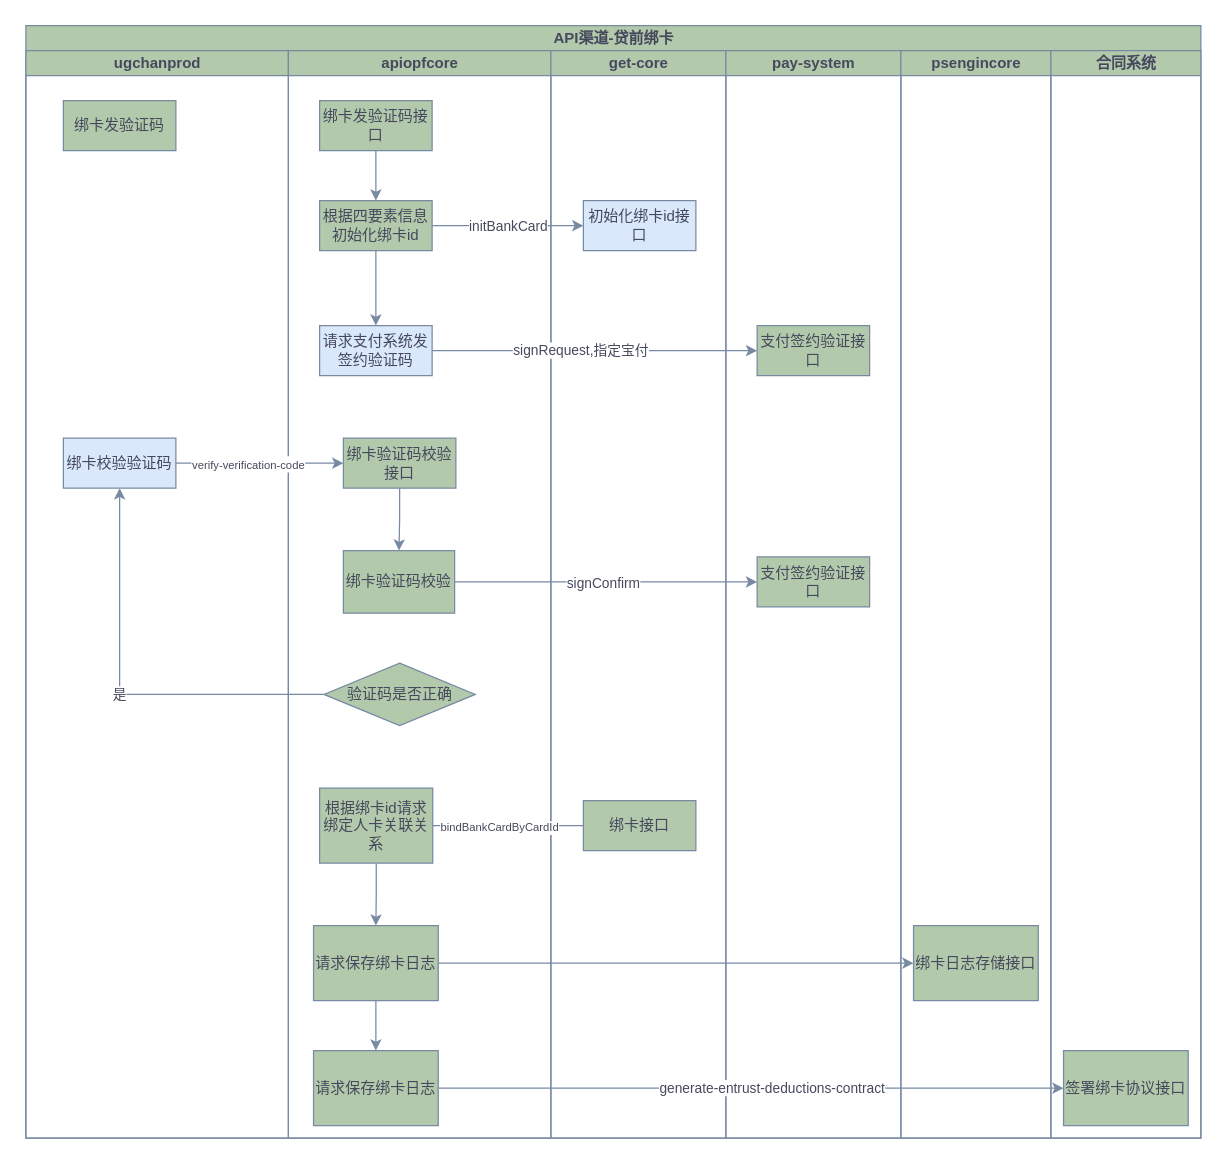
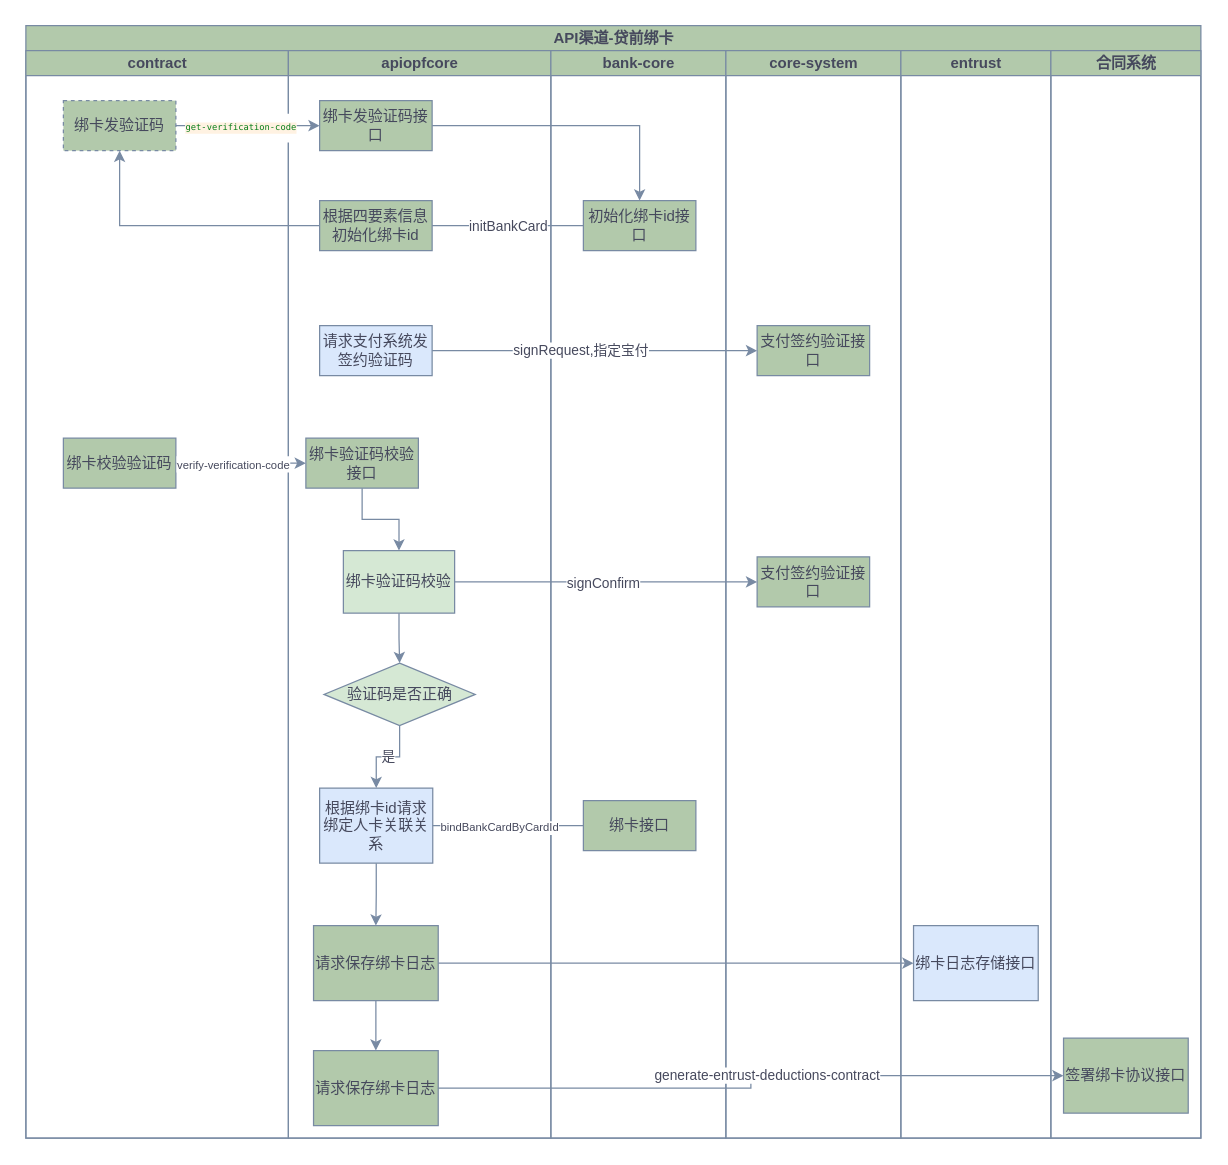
  <mxCell id="0" />
  <mxCell id="1" parent="0" />
  <mxCell id="2" value="API渠道-贷前绑卡" style="swimlane;childLayout=stackLayout;resizeParent=1;resizeParentMax=0;startSize=20;html=1;labelBackgroundColor=none;fillColor=#B2C9AB;strokeColor=#788AA3;fontColor=#46495D;" vertex="1" parent="1"><mxGeometry x="20" y="20" width="940" height="890" as="geometry" /></mxCell>
- <mxCell id="3" value="ugchanprod" style="swimlane;startSize=20;html=1;labelBackgroundColor=none;fillColor=#B2C9AB;strokeColor=#788AA3;fontColor=#46495D;" vertex="1" parent="2"><mxGeometry y="20" width="210" height="870" as="geometry" /></mxCell>
- <mxCell id="4" value="绑卡发验证码" style="rounded=0;whiteSpace=wrap;html=1;strokeColor=#788AA3;fontColor=#46495D;fillColor=#B2C9AB;" vertex="1" parent="3"><mxGeometry x="30" y="40" width="90" height="40" as="geometry" /></mxCell>
- <mxCell id="5" value="绑卡校验验证码" style="rounded=0;whiteSpace=wrap;html=1;strokeColor=#788AA3;fontColor=#46495D;fillColor=#dae8fc;" vertex="1" parent="3"><mxGeometry x="30" y="310" width="90" height="40" as="geometry" /></mxCell>
+ <mxCell id="3" value="contract" style="swimlane;startSize=20;html=1;labelBackgroundColor=none;fillColor=#B2C9AB;strokeColor=#788AA3;fontColor=#46495D;" vertex="1" parent="2"><mxGeometry y="20" width="210" height="870" as="geometry" /></mxCell>
+ <mxCell id="4" value="绑卡发验证码" style="rounded=0;whiteSpace=wrap;html=1;strokeColor=#788AA3;fontColor=#46495D;fillColor=#B2C9AB;dashed=1;" vertex="1" parent="3"><mxGeometry x="30" y="40" width="90" height="40" as="geometry" /></mxCell>
+ <mxCell id="5" value="绑卡校验验证码" style="rounded=0;whiteSpace=wrap;html=1;strokeColor=#788AA3;fontColor=#46495D;fillColor=#B2C9AB;" vertex="1" parent="3"><mxGeometry x="30" y="310" width="90" height="40" as="geometry" /></mxCell>
  <mxCell id="6" value="apiopfcore" style="swimlane;startSize=20;html=1;labelBackgroundColor=none;fillColor=#B2C9AB;strokeColor=#788AA3;fontColor=#46495D;" vertex="1" parent="2"><mxGeometry x="210" y="20" width="210" height="870" as="geometry" /></mxCell>
- <mxCell id="7" value="" style="edgeStyle=orthogonalEdgeStyle;rounded=0;orthogonalLoop=1;jettySize=auto;html=1;strokeColor=#788AA3;fontColor=#46495D;fillColor=#B2C9AB;" edge="1" parent="6" source="8" target="10"><mxGeometry relative="1" as="geometry" /></mxCell>
+ <mxCell id="7" value="" style="edgeStyle=orthogonalEdgeStyle;rounded=0;orthogonalLoop=1;jettySize=auto;html=1;strokeColor=#788AA3;fontColor=#46495D;fillColor=#B2C9AB;" edge="1" parent="6" source="8" target="24"><mxGeometry relative="1" as="geometry" /></mxCell>
  <mxCell id="8" value="绑卡发验证码接口" style="rounded=0;whiteSpace=wrap;html=1;strokeColor=#788AA3;fontColor=#46495D;fillColor=#B2C9AB;" vertex="1" parent="6"><mxGeometry x="25" y="40" width="90" height="40" as="geometry" /></mxCell>
- <mxCell id="9" value="" style="edgeStyle=orthogonalEdgeStyle;rounded=0;orthogonalLoop=1;jettySize=auto;html=1;strokeColor=#788AA3;fontColor=#46495D;fillColor=#B2C9AB;" edge="1" parent="6" source="10" target="11"><mxGeometry relative="1" as="geometry" /></mxCell>
+ <mxCell id="9" value="" style="edgeStyle=orthogonalEdgeStyle;rounded=0;orthogonalLoop=1;jettySize=auto;html=1;strokeColor=#788AA3;fontColor=#46495D;fillColor=#B2C9AB;" edge="1" parent="6" source="10" target="4"><mxGeometry relative="1" as="geometry" /></mxCell>
  <mxCell id="10" value="&lt;div&gt;根据四要素信息&lt;/div&gt;初始化绑卡id" style="rounded=0;whiteSpace=wrap;html=1;strokeColor=#788AA3;fontColor=#46495D;fillColor=#B2C9AB;" vertex="1" parent="6"><mxGeometry x="25" y="120" width="90" height="40" as="geometry" /></mxCell>
  <mxCell id="11" value="&lt;div&gt;请求支付系统发签约验证码&lt;/div&gt;" style="rounded=0;whiteSpace=wrap;html=1;strokeColor=#788AA3;fontColor=#46495D;fillColor=#dae8fc;" vertex="1" parent="6"><mxGeometry x="25" y="220" width="90" height="40" as="geometry" /></mxCell>
  <mxCell id="12" value="" style="edgeStyle=orthogonalEdgeStyle;rounded=0;orthogonalLoop=1;jettySize=auto;html=1;strokeColor=#788AA3;fontColor=#46495D;fillColor=#B2C9AB;" edge="1" parent="6" source="13" target="15"><mxGeometry relative="1" as="geometry" /></mxCell>
- <mxCell id="13" value="绑卡验证码校验接口" style="rounded=0;whiteSpace=wrap;html=1;strokeColor=#788AA3;fontColor=#46495D;fillColor=#B2C9AB;" vertex="1" parent="6"><mxGeometry x="44" y="310" width="90" height="40" as="geometry" /></mxCell>
- <mxCell id="15" value="绑卡验证码校验" style="whiteSpace=wrap;html=1;fillColor=#B2C9AB;strokeColor=#788AA3;fontColor=#46495D;rounded=0;" vertex="1" parent="6"><mxGeometry x="44" y="400" width="89" height="50" as="geometry" /></mxCell>
- <mxCell id="16" value="是" style="edgeStyle=orthogonalEdgeStyle;rounded=0;orthogonalLoop=1;jettySize=auto;html=1;strokeColor=#788AA3;fontColor=#46495D;fillColor=#B2C9AB;" edge="1" parent="6" source="17" target="5"><mxGeometry relative="1" as="geometry" /></mxCell>
- <mxCell id="17" value="验证码是否正确" style="rhombus;whiteSpace=wrap;html=1;fillColor=#B2C9AB;strokeColor=#788AA3;fontColor=#46495D;rounded=0;" vertex="1" parent="6"><mxGeometry x="28.5" y="490" width="121" height="50" as="geometry" /></mxCell>
+ <mxCell id="13" value="绑卡验证码校验接口" style="rounded=0;whiteSpace=wrap;html=1;strokeColor=#788AA3;fontColor=#46495D;fillColor=#B2C9AB;" vertex="1" parent="6"><mxGeometry x="14" y="310" width="90" height="40" as="geometry" /></mxCell>
+ <mxCell id="14" value="" style="edgeStyle=orthogonalEdgeStyle;rounded=0;orthogonalLoop=1;jettySize=auto;html=1;strokeColor=#788AA3;fontColor=#46495D;fillColor=#B2C9AB;" edge="1" parent="6" source="15" target="17"><mxGeometry relative="1" as="geometry" /></mxCell>
+ <mxCell id="15" value="绑卡验证码校验" style="whiteSpace=wrap;html=1;fillColor=#d5e8d4;strokeColor=#788AA3;fontColor=#46495D;rounded=0;" vertex="1" parent="6"><mxGeometry x="44" y="400" width="89" height="50" as="geometry" /></mxCell>
+ <mxCell id="16" value="是" style="edgeStyle=orthogonalEdgeStyle;rounded=0;orthogonalLoop=1;jettySize=auto;html=1;strokeColor=#788AA3;fontColor=#46495D;fillColor=#B2C9AB;" edge="1" parent="6" source="17" target="19"><mxGeometry relative="1" as="geometry" /></mxCell>
+ <mxCell id="17" value="验证码是否正确" style="rhombus;whiteSpace=wrap;html=1;fillColor=#d5e8d4;strokeColor=#788AA3;fontColor=#46495D;rounded=0;" vertex="1" parent="6"><mxGeometry x="28.5" y="490" width="121" height="50" as="geometry" /></mxCell>
  <mxCell id="18" value="" style="edgeStyle=orthogonalEdgeStyle;rounded=0;orthogonalLoop=1;jettySize=auto;html=1;strokeColor=#788AA3;fontColor=#46495D;fillColor=#B2C9AB;" edge="1" parent="6" source="19" target="21"><mxGeometry relative="1" as="geometry" /></mxCell>
- <mxCell id="19" value="根据绑卡id请求绑定人卡关联关系" style="whiteSpace=wrap;html=1;fillColor=#B2C9AB;strokeColor=#788AA3;fontColor=#46495D;rounded=0;" vertex="1" parent="6"><mxGeometry x="25" y="590" width="90.5" height="60" as="geometry" /></mxCell>
+ <mxCell id="19" value="根据绑卡id请求绑定人卡关联关系" style="whiteSpace=wrap;html=1;fillColor=#dae8fc;strokeColor=#788AA3;fontColor=#46495D;rounded=0;" vertex="1" parent="6"><mxGeometry x="25" y="590" width="90.5" height="60" as="geometry" /></mxCell>
  <mxCell id="20" style="edgeStyle=orthogonalEdgeStyle;rounded=0;orthogonalLoop=1;jettySize=auto;html=1;entryX=0.5;entryY=0;entryDx=0;entryDy=0;strokeColor=#788AA3;fontColor=#46495D;fillColor=#B2C9AB;" edge="1" parent="6" source="21" target="22"><mxGeometry relative="1" as="geometry" /></mxCell>
  <mxCell id="21" value="请求保存绑卡日志" style="whiteSpace=wrap;html=1;fillColor=#B2C9AB;strokeColor=#788AA3;fontColor=#46495D;rounded=0;" vertex="1" parent="6"><mxGeometry x="20.13" y="700" width="99.75" height="60" as="geometry" /></mxCell>
  <mxCell id="22" value="请求保存绑卡日志" style="whiteSpace=wrap;html=1;fillColor=#B2C9AB;strokeColor=#788AA3;fontColor=#46495D;rounded=0;" vertex="1" parent="6"><mxGeometry x="20.13" y="800" width="99.75" height="60" as="geometry" /></mxCell>
- <mxCell id="23" value="get-core" style="swimlane;startSize=20;html=1;labelBackgroundColor=none;fillColor=#B2C9AB;strokeColor=#788AA3;fontColor=#46495D;" vertex="1" parent="2"><mxGeometry x="420" y="20" width="140" height="870" as="geometry" /></mxCell>
- <mxCell id="24" value="初始化绑卡id接口" style="rounded=0;whiteSpace=wrap;html=1;strokeColor=#788AA3;fontColor=#46495D;fillColor=#dae8fc;" vertex="1" parent="23"><mxGeometry x="26" y="120" width="90" height="40" as="geometry" /></mxCell>
+ <mxCell id="23" value="bank-core" style="swimlane;startSize=20;html=1;labelBackgroundColor=none;fillColor=#B2C9AB;strokeColor=#788AA3;fontColor=#46495D;" vertex="1" parent="2"><mxGeometry x="420" y="20" width="140" height="870" as="geometry" /></mxCell>
+ <mxCell id="24" value="初始化绑卡id接口" style="rounded=0;whiteSpace=wrap;html=1;strokeColor=#788AA3;fontColor=#46495D;fillColor=#B2C9AB;" vertex="1" parent="23"><mxGeometry x="26" y="120" width="90" height="40" as="geometry" /></mxCell>
  <mxCell id="25" value="绑卡接口" style="rounded=0;whiteSpace=wrap;html=1;strokeColor=#788AA3;fontColor=#46495D;fillColor=#B2C9AB;" vertex="1" parent="23"><mxGeometry x="26" y="600" width="90" height="40" as="geometry" /></mxCell>
- <mxCell id="26" value="pay-system" style="swimlane;startSize=20;html=1;labelBackgroundColor=none;fillColor=#B2C9AB;strokeColor=#788AA3;fontColor=#46495D;" vertex="1" parent="2"><mxGeometry x="560" y="20" width="140" height="870" as="geometry" /></mxCell>
+ <mxCell id="26" value="core-system" style="swimlane;startSize=20;html=1;labelBackgroundColor=none;fillColor=#B2C9AB;strokeColor=#788AA3;fontColor=#46495D;" vertex="1" parent="2"><mxGeometry x="560" y="20" width="140" height="870" as="geometry" /></mxCell>
  <mxCell id="27" value="&lt;div&gt;支付签约验证接口&lt;/div&gt;" style="rounded=0;whiteSpace=wrap;html=1;strokeColor=#788AA3;fontColor=#46495D;fillColor=#B2C9AB;" vertex="1" parent="26"><mxGeometry x="25" y="220" width="90" height="40" as="geometry" /></mxCell>
  <mxCell id="28" value="&lt;div&gt;支付签约验证接口&lt;/div&gt;" style="rounded=0;whiteSpace=wrap;html=1;strokeColor=#788AA3;fontColor=#46495D;fillColor=#B2C9AB;" vertex="1" parent="26"><mxGeometry x="25" y="405" width="90" height="40" as="geometry" /></mxCell>
- <mxCell id="29" value="psengincore" style="swimlane;startSize=20;html=1;labelBackgroundColor=none;fillColor=#B2C9AB;strokeColor=#788AA3;fontColor=#46495D;" vertex="1" parent="2"><mxGeometry x="700" y="20" width="120" height="870" as="geometry" /></mxCell>
- <mxCell id="30" value="绑卡日志存储接口" style="whiteSpace=wrap;html=1;fillColor=#B2C9AB;strokeColor=#788AA3;fontColor=#46495D;rounded=0;" vertex="1" parent="29"><mxGeometry x="10.13" y="700" width="99.75" height="60" as="geometry" /></mxCell>
+ <mxCell id="29" value="entrust" style="swimlane;startSize=20;html=1;labelBackgroundColor=none;fillColor=#B2C9AB;strokeColor=#788AA3;fontColor=#46495D;" vertex="1" parent="2"><mxGeometry x="700" y="20" width="120" height="870" as="geometry" /></mxCell>
+ <mxCell id="30" value="绑卡日志存储接口" style="whiteSpace=wrap;html=1;fillColor=#dae8fc;strokeColor=#788AA3;fontColor=#46495D;rounded=0;" vertex="1" parent="29"><mxGeometry x="10.13" y="700" width="99.75" height="60" as="geometry" /></mxCell>
  <mxCell id="31" value="合同系统" style="swimlane;startSize=20;html=1;labelBackgroundColor=none;fillColor=#B2C9AB;strokeColor=#788AA3;fontColor=#46495D;" vertex="1" parent="2"><mxGeometry x="820" y="20" width="120" height="870" as="geometry" /></mxCell>
- <mxCell id="32" value="签署绑卡协议接口" style="whiteSpace=wrap;html=1;fillColor=#B2C9AB;strokeColor=#788AA3;fontColor=#46495D;rounded=0;" vertex="1" parent="31"><mxGeometry x="10.13" y="800" width="99.75" height="60" as="geometry" /></mxCell>
- <mxCell id="33" style="edgeStyle=orthogonalEdgeStyle;rounded=0;orthogonalLoop=1;jettySize=auto;html=1;entryX=0;entryY=0.5;entryDx=0;entryDy=0;strokeColor=#788AA3;fontColor=#46495D;fillColor=#B2C9AB;" edge="1" parent="2" source="10" target="24"><mxGeometry relative="1" as="geometry" /></mxCell>
+ <mxCell id="32" value="签署绑卡协议接口" style="whiteSpace=wrap;html=1;fillColor=#B2C9AB;strokeColor=#788AA3;fontColor=#46495D;rounded=0;" vertex="1" parent="31"><mxGeometry x="10.13" y="790" width="99.75" height="60" as="geometry" /></mxCell>
+ <mxCell id="33" style="edgeStyle=orthogonalEdgeStyle;rounded=0;orthogonalLoop=1;jettySize=auto;html=1;entryX=0;entryY=0.5;entryDx=0;entryDy=0;strokeColor=#788AA3;fontColor=#46495D;fillColor=#B2C9AB;endArrow=none;" edge="1" parent="2" source="10" target="24"><mxGeometry relative="1" as="geometry" /></mxCell>
  <mxCell id="34" value="initBankCard" style="edgeLabel;html=1;align=center;verticalAlign=middle;resizable=0;points=[];strokeColor=#788AA3;fontColor=#46495D;fillColor=#B2C9AB;" vertex="1" connectable="0" parent="33"><mxGeometry x="-0.183" y="1" relative="1" as="geometry"><mxPoint x="11" y="1" as="offset" /></mxGeometry></mxCell>
  <mxCell id="35" style="edgeStyle=orthogonalEdgeStyle;rounded=0;orthogonalLoop=1;jettySize=auto;html=1;entryX=0;entryY=0.5;entryDx=0;entryDy=0;strokeColor=#788AA3;fontColor=#46495D;fillColor=#B2C9AB;" edge="1" parent="2" source="11" target="27"><mxGeometry relative="1" as="geometry" /></mxCell>
  <mxCell id="36" value="signRequest,指定宝付" style="edgeLabel;html=1;align=center;verticalAlign=middle;resizable=0;points=[];strokeColor=#788AA3;fontColor=#46495D;fillColor=#B2C9AB;" vertex="1" connectable="0" parent="35"><mxGeometry x="-0.091" y="1" relative="1" as="geometry"><mxPoint as="offset" /></mxGeometry></mxCell>
+ <mxCell id="37" style="edgeStyle=orthogonalEdgeStyle;rounded=0;orthogonalLoop=1;jettySize=auto;html=1;entryX=0;entryY=0.5;entryDx=0;entryDy=0;strokeColor=#788AA3;fontColor=#46495D;fillColor=#B2C9AB;" edge="1" parent="2" source="4" target="8"><mxGeometry relative="1" as="geometry" /></mxCell>
+ <mxCell id="38" value="&lt;div style=&quot;background-color:#fff2e2;color:#080808&quot;&gt;&lt;pre style=&quot;font-family: &amp;quot;JetBrains Mono&amp;quot;, monospace;&quot;&gt;&lt;span style=&quot;color:#067d17;&quot;&gt;get-verification-code&lt;/span&gt;&lt;/pre&gt;&lt;/div&gt;" style="edgeLabel;html=1;align=center;verticalAlign=middle;resizable=0;points=[];strokeColor=#788AA3;fontColor=#46495D;fillColor=#B2C9AB;fontSize=7;" vertex="1" connectable="0" parent="37"><mxGeometry x="-0.116" y="-1" relative="1" as="geometry"><mxPoint as="offset" /></mxGeometry></mxCell>
  <mxCell id="39" style="edgeStyle=orthogonalEdgeStyle;rounded=0;orthogonalLoop=1;jettySize=auto;html=1;strokeColor=#788AA3;fontColor=#46495D;fillColor=#B2C9AB;entryX=0;entryY=0.5;entryDx=0;entryDy=0;" edge="1" parent="2" source="5" target="13"><mxGeometry relative="1" as="geometry"><mxPoint x="230" y="350" as="targetPoint" /></mxGeometry></mxCell>
  <mxCell id="40" value="&lt;font style=&quot;font-size: 9px;&quot;&gt;verify-verification-code&lt;/font&gt;" style="edgeLabel;html=1;align=center;verticalAlign=middle;resizable=0;points=[];strokeColor=#788AA3;fontColor=#46495D;fillColor=#B2C9AB;" vertex="1" connectable="0" parent="39"><mxGeometry x="-0.205" y="2" relative="1" as="geometry"><mxPoint x="4" y="2" as="offset" /></mxGeometry></mxCell>
  <mxCell id="41" style="edgeStyle=orthogonalEdgeStyle;rounded=0;orthogonalLoop=1;jettySize=auto;html=1;strokeColor=#788AA3;fontColor=#46495D;fillColor=#B2C9AB;entryX=0;entryY=0.5;entryDx=0;entryDy=0;" edge="1" parent="2" source="15" target="28"><mxGeometry relative="1" as="geometry"><mxPoint x="580" y="445" as="targetPoint" /></mxGeometry></mxCell>
  <mxCell id="42" value="signConfirm" style="edgeLabel;html=1;align=center;verticalAlign=middle;resizable=0;points=[];strokeColor=#788AA3;fontColor=#46495D;fillColor=#B2C9AB;" vertex="1" connectable="0" parent="41"><mxGeometry x="-0.024" relative="1" as="geometry"><mxPoint as="offset" /></mxGeometry></mxCell>
  <mxCell id="43" style="edgeStyle=orthogonalEdgeStyle;rounded=0;orthogonalLoop=1;jettySize=auto;html=1;entryX=0;entryY=0.5;entryDx=0;entryDy=0;strokeColor=#788AA3;fontColor=#46495D;fillColor=#B2C9AB;endArrow=none;" edge="1" parent="2" source="19" target="25"><mxGeometry relative="1" as="geometry" /></mxCell>
  <mxCell id="44" value="bindBankCardByCardId" style="edgeLabel;html=1;align=center;verticalAlign=middle;resizable=0;points=[];strokeColor=#788AA3;fontColor=#46495D;fillColor=#B2C9AB;fontSize=9;" vertex="1" connectable="0" parent="43"><mxGeometry x="-0.115" y="-1" relative="1" as="geometry"><mxPoint as="offset" /></mxGeometry></mxCell>
  <mxCell id="45" style="edgeStyle=orthogonalEdgeStyle;rounded=0;orthogonalLoop=1;jettySize=auto;html=1;strokeColor=#788AA3;fontColor=#46495D;fillColor=#B2C9AB;" edge="1" parent="2" source="21" target="30"><mxGeometry relative="1" as="geometry" /></mxCell>
  <mxCell id="46" style="edgeStyle=orthogonalEdgeStyle;rounded=0;orthogonalLoop=1;jettySize=auto;html=1;entryX=0;entryY=0.5;entryDx=0;entryDy=0;strokeColor=#788AA3;fontColor=#46495D;fillColor=#B2C9AB;" edge="1" parent="2" source="22" target="32"><mxGeometry relative="1" as="geometry" /></mxCell>
  <mxCell id="47" value="generate-entrust-deductions-contract" style="edgeLabel;html=1;align=center;verticalAlign=middle;resizable=0;points=[];strokeColor=#788AA3;fontColor=#46495D;fillColor=#B2C9AB;" vertex="1" connectable="0" parent="46"><mxGeometry x="0.069" y="1" relative="1" as="geometry"><mxPoint as="offset" /></mxGeometry></mxCell>
